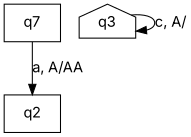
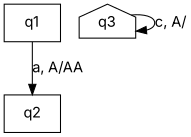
  digraph {
    fontname=Inter
    node [fontname=Inter shape=box]
    edge [fontname=Inter style=solid]
-   n1 [label=q7]
+   n1 [label=q1]
    n2 [label=q2]
    n3 [label=q3 shape=house]
    n1 -> n2 [label="a, A/AA"]
    n3 -> n3 [label="c, A/"]
  }
